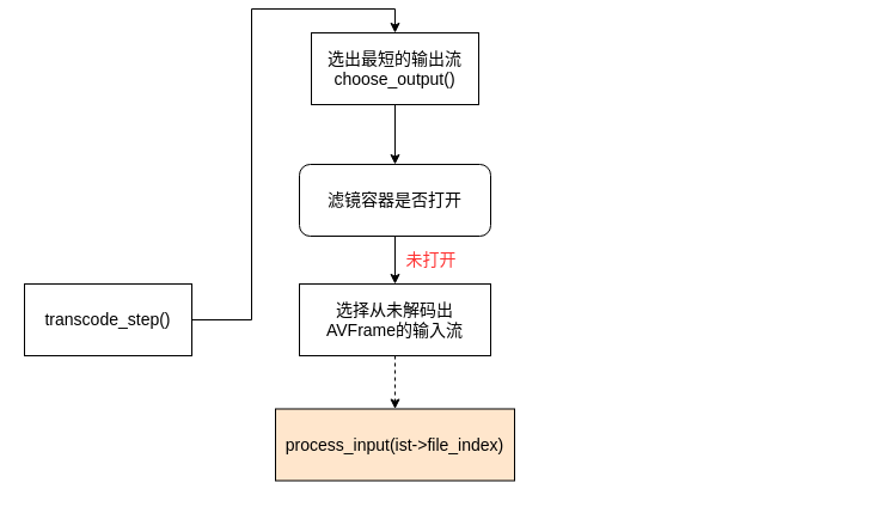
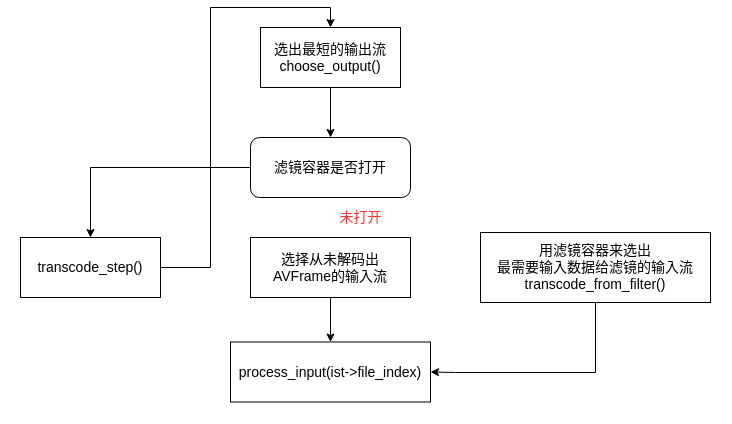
  <mxCell id="0" />
  <mxCell id="1" parent="0" />
  <mxCell id="2" style="edgeStyle=orthogonalEdgeStyle;rounded=0;orthogonalLoop=1;jettySize=auto;html=1;entryX=0.5;entryY=0;entryDx=0;entryDy=0;fontSize=14;" parent="1" source="3" target="5" edge="1"><mxGeometry relative="1" as="geometry" /></mxCell>
  <mxCell id="3" value="transcode_step()" style="rounded=0;whiteSpace=wrap;html=1;fontSize=14;fillColor=#FFFFFF;strokeColor=#000000;" parent="1" vertex="1"><mxGeometry x="20" y="230" width="140" height="60" as="geometry" /></mxCell>
  <mxCell id="4" style="edgeStyle=orthogonalEdgeStyle;rounded=0;orthogonalLoop=1;jettySize=auto;html=1;fontSize=14;" parent="1" source="5" target="7" edge="1"><mxGeometry relative="1" as="geometry" /></mxCell>
  <mxCell id="5" value="选出最短的输出流&lt;br&gt;choose_output()" style="rounded=0;whiteSpace=wrap;html=1;fontSize=14;fillColor=#FFFFFF;strokeColor=#000000;" parent="1" vertex="1"><mxGeometry x="260" y="20" width="140" height="60" as="geometry" /></mxCell>
- <mxCell id="6" style="edgeStyle=orthogonalEdgeStyle;rounded=0;orthogonalLoop=1;jettySize=auto;html=1;fontSize=14;" parent="1" source="7" target="9" edge="1"><mxGeometry relative="1" as="geometry" /></mxCell>
+ <mxCell id="6" style="edgeStyle=orthogonalEdgeStyle;rounded=0;orthogonalLoop=1;jettySize=auto;html=1;fontSize=14;" parent="1" source="7" target="3" edge="1"><mxGeometry relative="1" as="geometry" /></mxCell>
  <mxCell id="7" value="&lt;span style=&quot;font-size: 14px;&quot;&gt;滤镜容器是否打开&lt;br&gt;&lt;/span&gt;" style="rounded=1;whiteSpace=wrap;html=1;" parent="1" vertex="1"><mxGeometry x="250" y="130" width="160" height="60" as="geometry" /></mxCell>
- <mxCell id="8" style="edgeStyle=orthogonalEdgeStyle;rounded=0;orthogonalLoop=1;jettySize=auto;html=1;fontSize=14;dashed=1;" parent="1" source="9" target="12" edge="1"><mxGeometry relative="1" as="geometry" /></mxCell>
+ <mxCell id="8" style="edgeStyle=orthogonalEdgeStyle;rounded=0;orthogonalLoop=1;jettySize=auto;html=1;fontSize=14;" parent="1" source="9" target="12" edge="1"><mxGeometry relative="1" as="geometry" /></mxCell>
  <mxCell id="9" value="&lt;span style=&quot;font-size: 14px;&quot;&gt;选择从未解码出 AVFrame的输入流&lt;br&gt;&lt;/span&gt;" style="rounded=0;whiteSpace=wrap;html=1;" parent="1" vertex="1"><mxGeometry x="250" y="230" width="160" height="60" as="geometry" /></mxCell>
- <mxCell id="12" value="&lt;span style=&quot;font-size: 14px;&quot;&gt;process_input(ist-&amp;gt;file_index)&lt;/span&gt;" style="rounded=0;whiteSpace=wrap;html=1;fontSize=14;fillColor=#ffe6cc;" parent="1" vertex="1"><mxGeometry x="230" y="334.5" width="200" height="60" as="geometry" /></mxCell>
+ <mxCell id="10" style="edgeStyle=orthogonalEdgeStyle;rounded=0;orthogonalLoop=1;jettySize=auto;html=1;entryX=1;entryY=0.5;entryDx=0;entryDy=0;fontSize=14;" parent="1" source="11" target="12" edge="1"><mxGeometry relative="1" as="geometry"><Array as="points"><mxPoint x="595" y="365" /><mxPoint x="455" y="365" /></Array></mxGeometry></mxCell>
+ <mxCell id="11" value="&lt;span style=&quot;font-size: 14px;&quot;&gt;用滤镜容器来选出&lt;/span&gt;&lt;br&gt;&lt;span style=&quot;font-size: 14px;&quot;&gt;最需要输入数据给滤镜的输入流&lt;/span&gt;&lt;br&gt;&lt;span style=&quot;font-size: 14px;&quot;&gt;transcode_from_filter()&lt;/span&gt;" style="rounded=0;whiteSpace=wrap;html=1;" parent="1" vertex="1"><mxGeometry x="480" y="225" width="230" height="70" as="geometry" /></mxCell>
+ <mxCell id="12" value="&lt;span style=&quot;font-size: 14px;&quot;&gt;process_input(ist-&amp;gt;file_index)&lt;/span&gt;" style="rounded=0;whiteSpace=wrap;html=1;fontSize=14;" parent="1" vertex="1"><mxGeometry x="230" y="334.5" width="200" height="60" as="geometry" /></mxCell>
  <mxCell id="13" value="未打开" style="text;strokeColor=none;fillColor=none;html=1;fontSize=14;fontStyle=0;verticalAlign=middle;align=center;fontColor=#FF3333;" parent="1" vertex="1"><mxGeometry x="320" y="190" width="80" height="40" as="geometry" /></mxCell>
